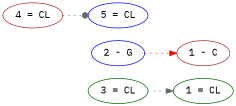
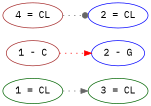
  digraph {
    fontname="IBM Plex Mono"
    rankdir=LR
    node [color=darkgreen fontname="IBM Plex Mono"]
    edge [arrowhead=normal color=gray40 fontname="IBM Plex Mono" style=dotted]
    "1 = CL"
    "1 - C" [color=brown]
-   "2 = CL" [color=blue label="5 = CL"]
+   "2 = CL" [color=blue]
    "2 - G" [color=blue]
    "3 = CL"
    "4 = CL" [color=brown]
    subgraph sub_1 {
      rank=same
      "1 = CL"
      "1 - C"
    }
    subgraph sub_2 {
      rank=same
      "2 = CL"
      "2 - G"
    }
-   "3 = CL" -> "1 = CL"
-   "2 - G" -> "1 - C" [color=red]
+   "1 = CL" -> "3 = CL"
+   "1 - C" -> "2 - G" [color=red]
    "4 = CL" -> "2 = CL" [arrowhead=dot]
  }
